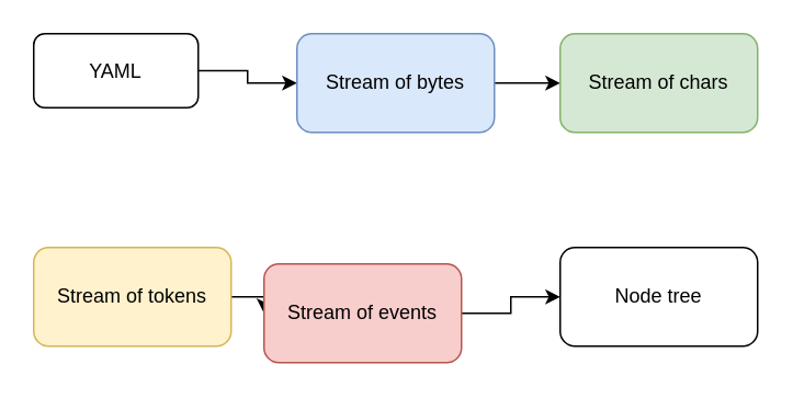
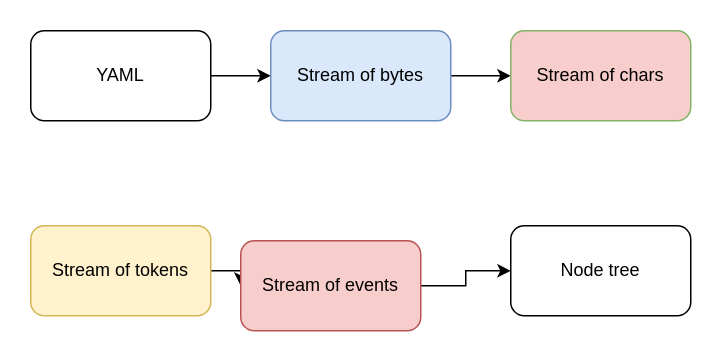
  <mxCell id="0" />
  <mxCell id="1" parent="0" />
  <mxCell id="2" style="edgeStyle=orthogonalEdgeStyle;rounded=0;orthogonalLoop=1;jettySize=auto;html=1;exitX=1;exitY=0.5;exitDx=0;exitDy=0;entryX=0;entryY=0.5;entryDx=0;entryDy=0;" edge="1" parent="1" source="3" target="5"><mxGeometry relative="1" as="geometry" /></mxCell>
- <mxCell id="3" value="YAML" style="rounded=1;whiteSpace=wrap;html=1;" vertex="1" parent="1"><mxGeometry x="20" y="20" width="100" height="45" as="geometry" /></mxCell>
+ <mxCell id="3" value="YAML" style="rounded=1;whiteSpace=wrap;html=1;" vertex="1" parent="1"><mxGeometry x="20" y="20" width="120" height="60" as="geometry" /></mxCell>
  <mxCell id="4" style="edgeStyle=orthogonalEdgeStyle;rounded=0;orthogonalLoop=1;jettySize=auto;html=1;exitX=1;exitY=0.5;exitDx=0;exitDy=0;entryX=0;entryY=0.5;entryDx=0;entryDy=0;" edge="1" parent="1" source="5" target="6"><mxGeometry relative="1" as="geometry" /></mxCell>
  <mxCell id="5" value="Stream of bytes" style="rounded=1;whiteSpace=wrap;html=1;fillColor=#dae8fc;strokeColor=#6c8ebf;" vertex="1" parent="1"><mxGeometry x="180" y="20" width="120" height="60" as="geometry" /></mxCell>
- <mxCell id="6" value="Stream of chars" style="rounded=1;whiteSpace=wrap;html=1;fillColor=#d5e8d4;strokeColor=#82b366;" vertex="1" parent="1"><mxGeometry x="340" y="20" width="120" height="60" as="geometry" /></mxCell>
+ <mxCell id="6" value="Stream of chars" style="rounded=1;whiteSpace=wrap;html=1;fillColor=#f8cecc;strokeColor=#82b366;" vertex="1" parent="1"><mxGeometry x="340" y="20" width="120" height="60" as="geometry" /></mxCell>
  <mxCell id="7" style="edgeStyle=orthogonalEdgeStyle;rounded=0;orthogonalLoop=1;jettySize=auto;html=1;exitX=1;exitY=0.5;exitDx=0;exitDy=0;entryX=0;entryY=0.5;entryDx=0;entryDy=0;" edge="1" parent="1" source="8" target="10"><mxGeometry relative="1" as="geometry" /></mxCell>
  <mxCell id="8" value="Stream of tokens" style="rounded=1;whiteSpace=wrap;html=1;fillColor=#fff2cc;strokeColor=#d6b656;" vertex="1" parent="1"><mxGeometry x="20" y="150" width="120" height="60" as="geometry" /></mxCell>
  <mxCell id="9" style="edgeStyle=orthogonalEdgeStyle;rounded=0;orthogonalLoop=1;jettySize=auto;html=1;exitX=1;exitY=0.5;exitDx=0;exitDy=0;entryX=0;entryY=0.5;entryDx=0;entryDy=0;" edge="1" parent="1" source="10" target="11"><mxGeometry relative="1" as="geometry" /></mxCell>
  <mxCell id="10" value="Stream of events" style="rounded=1;whiteSpace=wrap;html=1;fillColor=#f8cecc;strokeColor=#b85450;" vertex="1" parent="1"><mxGeometry x="160" y="160" width="120" height="60" as="geometry" /></mxCell>
  <mxCell id="11" value="Node tree" style="rounded=1;whiteSpace=wrap;html=1;" vertex="1" parent="1"><mxGeometry x="340" y="150" width="120" height="60" as="geometry" /></mxCell>
